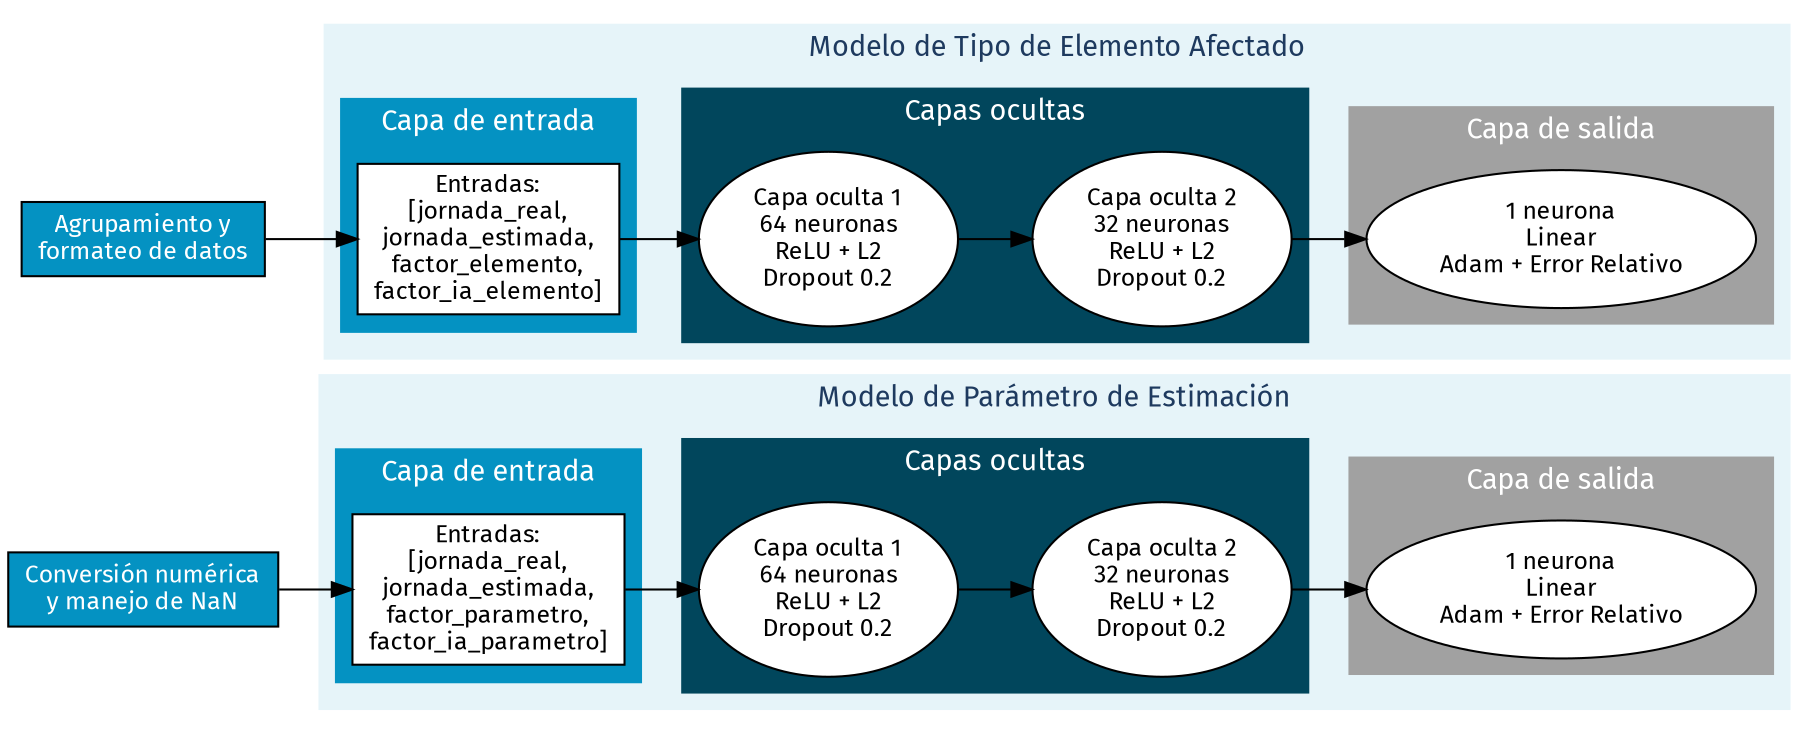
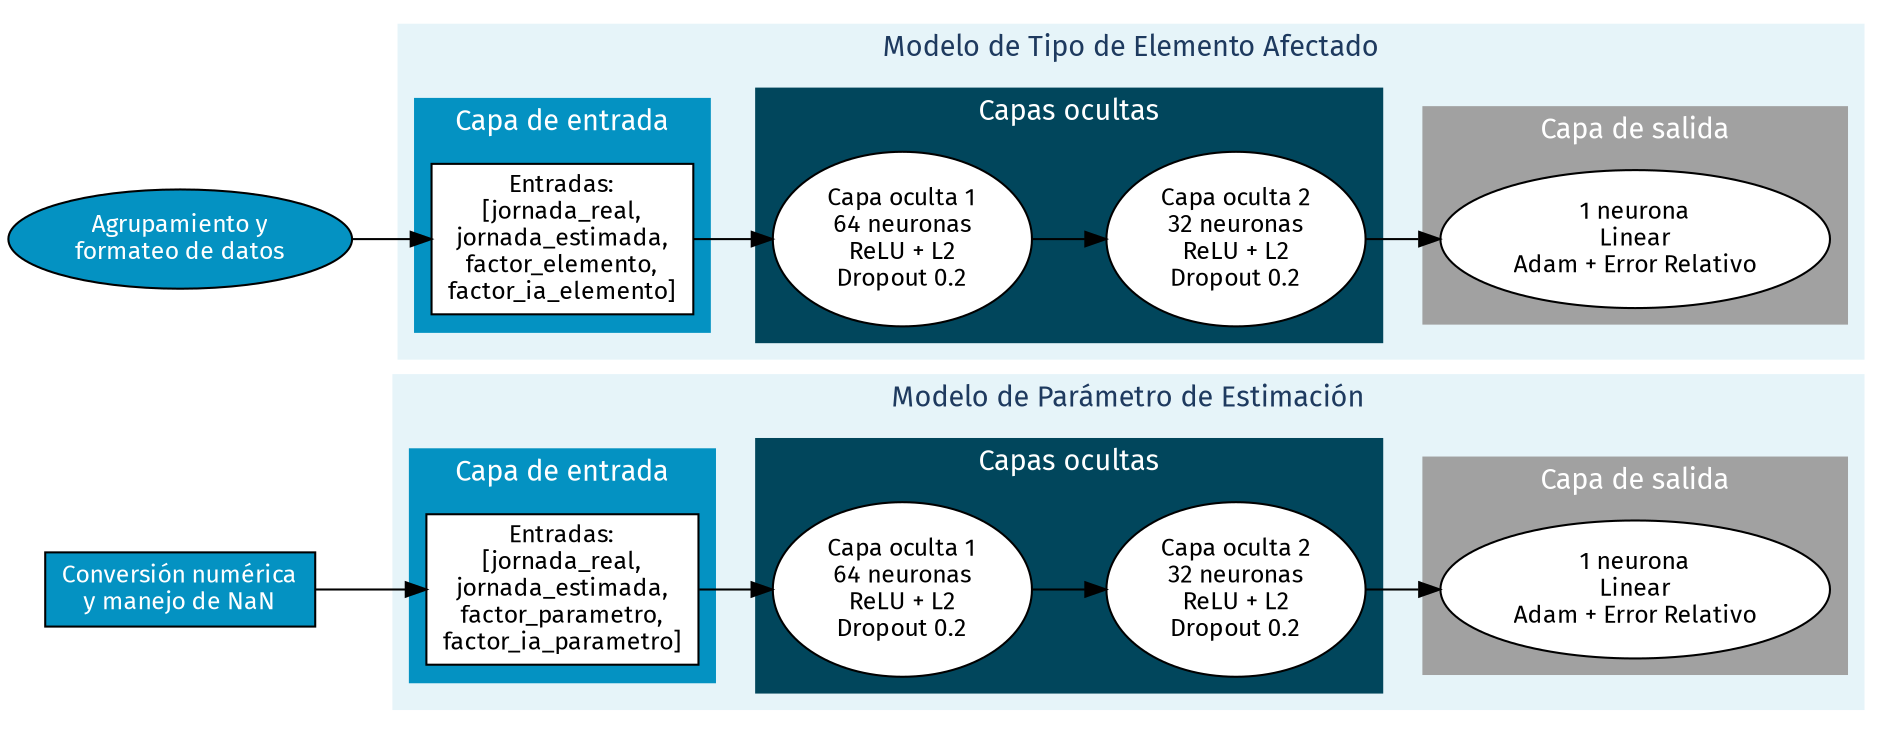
  digraph {
    fontname="Fira Sans"
    rankdir=LR
    node [fillcolor=white fontname="Fira Sans" fontsize=12 shape=ellipse style=filled]
    edge [fontname="Fira Sans"]
    n1 [label="Entradas:\n[jornada_real,\njornada_estimada,\nfactor_parametro,\nfactor_ia_parametro]" shape=box]
    n2 [label="Capa oculta 1\n64 neuronas\nReLU + L2\nDropout 0.2"]
    n3 [label="Capa oculta 2\n32 neuronas\nReLU + L2\nDropout 0.2"]
    n4 [label="1 neurona\nLinear\nAdam + Error Relativo"]
    n5 [label="Entradas:\n[jornada_real,\njornada_estimada,\nfactor_elemento,\nfactor_ia_elemento]" shape=box]
    n6 [label="Capa oculta 1\n64 neuronas\nReLU + L2\nDropout 0.2"]
    n7 [label="Capa oculta 2\n32 neuronas\nReLU + L2\nDropout 0.2"]
    n8 [label="1 neurona\nLinear\nAdam + Error Relativo"]
    n9 [fillcolor="#0492C2" fontcolor=white label="Conversión numérica\ny manejo de NaN" shape=box]
-   n10 [fillcolor="#0492C2" fontcolor=white label="Agrupamiento y\nformateo de datos" shape=box]
+   n10 [fillcolor="#0492C2" fontcolor=white label="Agrupamiento y\nformateo de datos"]
    subgraph cluster_1 {
      color="#E6F4F9"
      fontcolor="#1E3A5F"
      fontsize=14
      label="Modelo de Parámetro de Estimación"
      style=filled
      subgraph cluster_2 {
        color="#0492C2"
        fontcolor=white
        fontsize=14
        label="Capa de entrada"
        style=filled
        n1
      }
      subgraph cluster_3 {
        color="#01465C"
        fontcolor=white
        fontsize=14
        label="Capas ocultas"
        style=filled
        n2
        n3
      }
      subgraph cluster_4 {
        color="#A1A1A1"
        fontcolor=white
        fontsize=14
        label="Capa de salida"
        style=filled
        n4
      }
    }
    subgraph cluster_5 {
      color="#E6F4F9"
      fontcolor="#1E3A5F"
      fontsize=14
      label="Modelo de Tipo de Elemento Afectado"
      style=filled
      subgraph cluster_6 {
        color="#0492C2"
        fontcolor=white
        fontsize=14
        label="Capa de entrada"
        style=filled
        n5
      }
      subgraph cluster_7 {
        color="#01465C"
        fontcolor=white
        fontsize=14
        label="Capas ocultas"
        style=filled
        n6
        n7
      }
      subgraph cluster_8 {
        color="#A1A1A1"
        fontcolor=white
        fontsize=14
        label="Capa de salida"
        style=filled
        n8
      }
    }
    n1 -> n2
    n2 -> n3
    n3 -> n4
    n5 -> n6
    n6 -> n7
    n7 -> n8
    n9 -> n1
    n10 -> n5
  }
